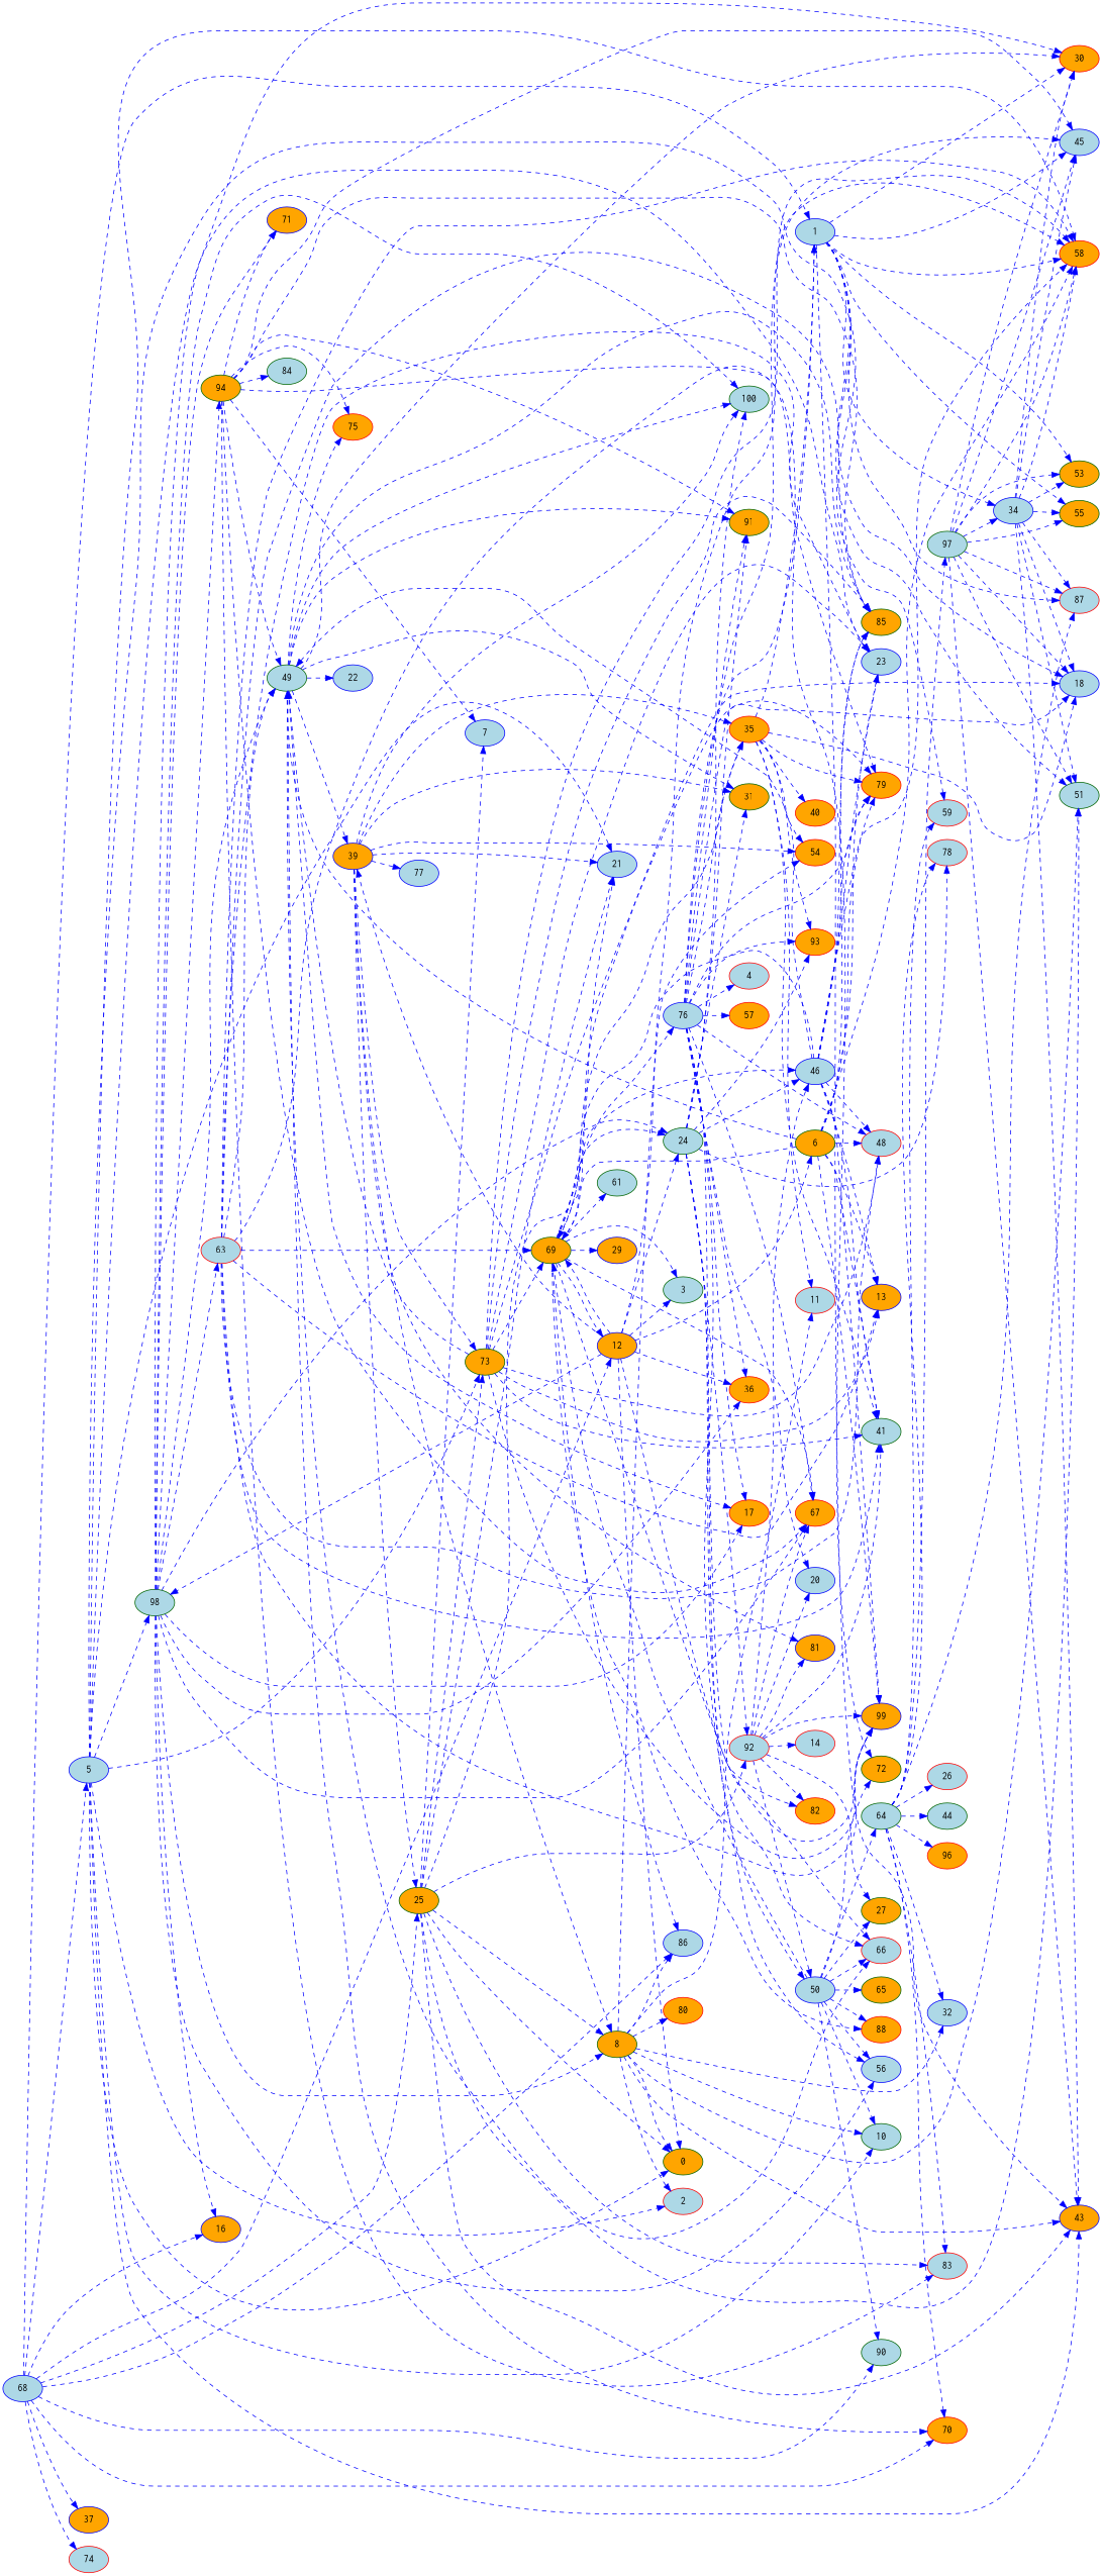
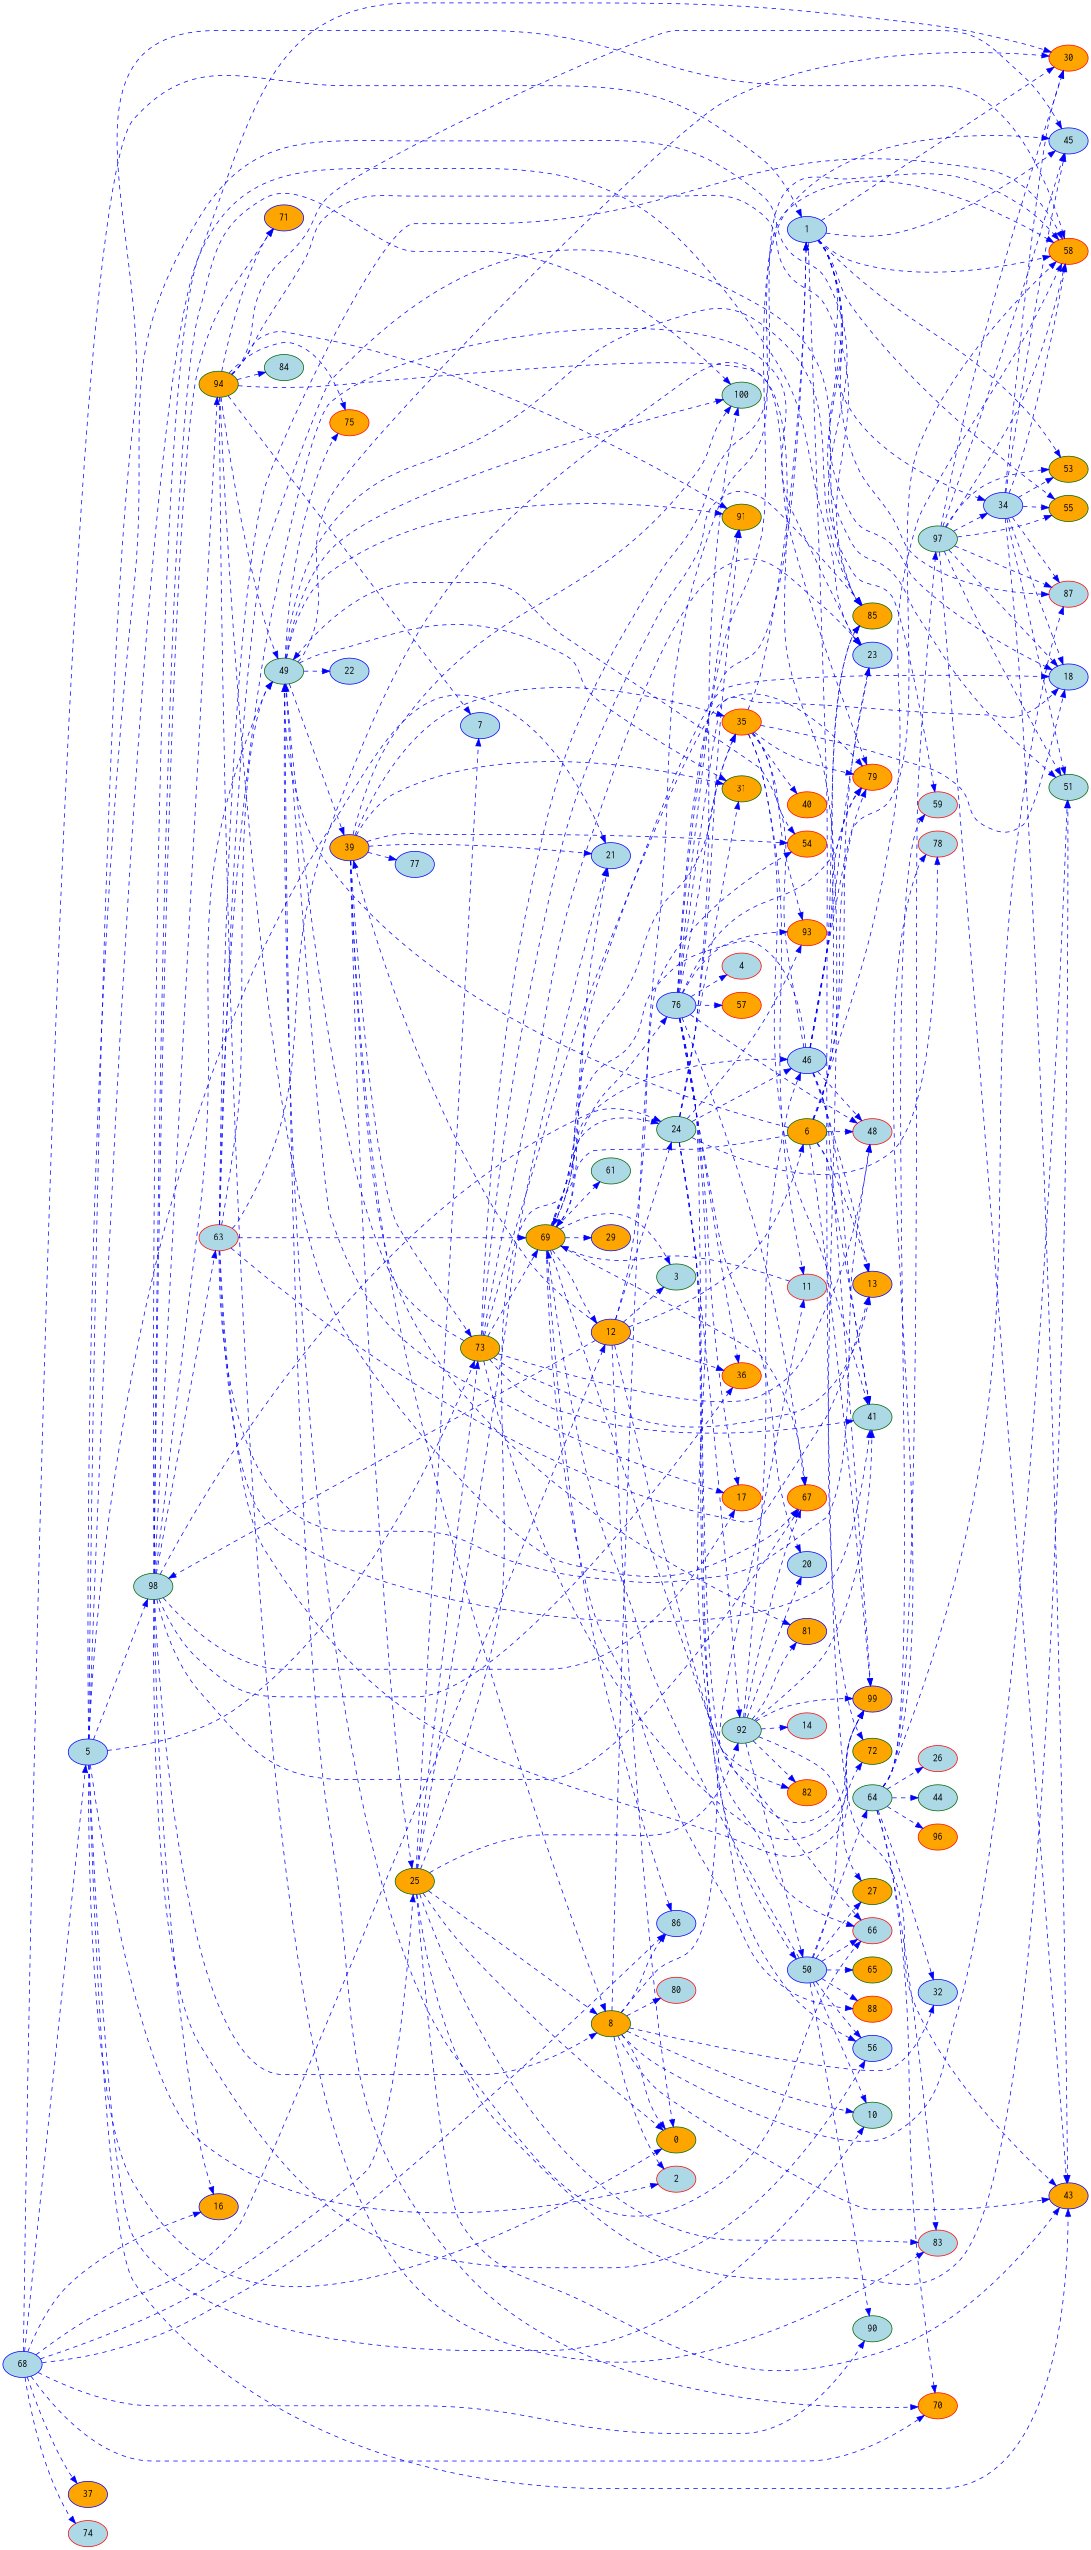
  digraph {
    rankdir=LR
    node [color=red fillcolor=lightblue fontname=Courier style=filled]
    edge [color=Blue style=dashed]
    1 [color=blue]
    18 [color=blue]
    30 [fillcolor=orange]
    34 [color=blue]
    43 [color=blue fillcolor=orange]
    45 [color=blue]
    51 [color=darkgreen]
    53 [color=darkgreen fillcolor=orange]
    55 [color=darkgreen fillcolor=orange]
    58 [fillcolor=orange]
    87
    5 [color=blue]
    0 [color=darkgreen fillcolor=orange]
    2
    10 [color=darkgreen]
    21 [color=blue]
    23 [color=blue]
    59
    73 [color=darkgreen fillcolor=orange]
    98 [color=darkgreen]
    13 [color=blue fillcolor=orange]
    41 [color=darkgreen]
    48
    49 [color=darkgreen]
    69 [color=darkgreen fillcolor=orange]
    79 [fillcolor=orange]
    85 [color=darkgreen fillcolor=orange]
    99 [color=blue fillcolor=orange]
    8 [color=darkgreen fillcolor=orange]
    24 [color=darkgreen]
    36 [fillcolor=orange]
    100 [color=darkgreen]
    17 [fillcolor=orange]
    56 [color=blue]
    63
    16 [color=blue fillcolor=orange]
    67 [fillcolor=orange]
    94 [color=darkgreen fillcolor=orange]
    71 [color=blue fillcolor=orange]
    39 [color=blue fillcolor=orange]
    31 [color=darkgreen fillcolor=orange]
    66
    91 [color=darkgreen fillcolor=orange]
    22 [color=blue]
    70 [fillcolor=orange]
    75 [fillcolor=orange]
    3 [color=darkgreen]
    86 [color=blue]
    12 [color=blue fillcolor=orange]
    29 [color=blue fillcolor=orange]
    35 [fillcolor=orange]
    88 [fillcolor=orange]
    61 [color=darkgreen]
    76 [color=blue]
    82 [fillcolor=orange]
    11
    32 [color=blue]
    54 [fillcolor=orange]
-   80 [fillcolor=orange]
+   80
    46 [color=blue]
    50 [color=blue]
    78
-   92
+   92 [color=darkgreen]
    93 [fillcolor=orange]
    72 [color=darkgreen fillcolor=orange]
    7 [color=blue]
    83
    84 [color=darkgreen]
    6 [color=darkgreen fillcolor=orange]
    25 [color=darkgreen fillcolor=orange]
    77 [color=blue]
    81 [color=blue fillcolor=orange]
    40 [fillcolor=orange]
    20 [color=blue]
    4
    57 [fillcolor=orange]
    27 [color=darkgreen fillcolor=orange]
    64 [color=darkgreen]
    65 [color=darkgreen fillcolor=orange]
    90 [color=darkgreen]
    14
    26
    44 [color=darkgreen]
    96 [fillcolor=orange]
    97 [color=darkgreen]
    68 [color=blue]
    37 [color=blue fillcolor=orange]
    74
    1 -> 18
    1 -> 30
    1 -> 34
    1 -> 43
    1 -> 45
    1 -> 51
    1 -> 53
    1 -> 55
    1 -> 58
    1 -> 87
    34 -> 18
    34 -> 30
    34 -> 43
    34 -> 45
    34 -> 51
    34 -> 53
    34 -> 55
    34 -> 58
    34 -> 87
    5 -> 43
    5 -> 58
    5 -> 0
    5 -> 2
    5 -> 10
    5 -> 21
    5 -> 23
    5 -> 59
    5 -> 73
    5 -> 98
    73 -> 58
    73 -> 23
    73 -> 13
    73 -> 41
    73 -> 48
    73 -> 49
    73 -> 69
    73 -> 79
    73 -> 85
    73 -> 99
    98 -> 30
    98 -> 49
    98 -> 8
    98 -> 24
    98 -> 36
    98 -> 100
    98 -> 17
    98 -> 56
    98 -> 63
    98 -> 16
    98 -> 67
    98 -> 94
    98 -> 71
    49 -> 30
    49 -> 85
    49 -> 100
    49 -> 17
    49 -> 39
    49 -> 31
    49 -> 66
    49 -> 91
    49 -> 22
    49 -> 70
    49 -> 75
    69 -> 18
    69 -> 21
    69 -> 24
    69 -> 67
    69 -> 3
    69 -> 86
    69 -> 12
    69 -> 29
    69 -> 35
    69 -> 88
    69 -> 61
    69 -> 76
    69 -> 82
    8 -> 43
    8 -> 51
    8 -> 0
    8 -> 2
    8 -> 10
    8 -> 86
    8 -> 11
    8 -> 32
    8 -> 54
    8 -> 80
    24 -> 100
    24 -> 31
    24 -> 66
    24 -> 91
    24 -> 46
    24 -> 50
    24 -> 78
    24 -> 92
    24 -> 93
    63 -> 58
    63 -> 23
    63 -> 13
    63 -> 41
    63 -> 48
    63 -> 49
    63 -> 69
    63 -> 79
    63 -> 85
    63 -> 99
    94 -> 45
    94 -> 49
    94 -> 85
    94 -> 67
    94 -> 71
    94 -> 91
    94 -> 75
    94 -> 72
    94 -> 7
    94 -> 83
    94 -> 84
    39 -> 21
    39 -> 73
    39 -> 8
    39 -> 100
    39 -> 31
    39 -> 35
    39 -> 54
    39 -> 25
    39 -> 77
    39 -> 81
    12 -> 58
    12 -> 0
    12 -> 98
-   12 -> 69
+   11 -> 69
    12 -> 99
    12 -> 24
    12 -> 36
    12 -> 39
    12 -> 3
    12 -> 6
    35 -> 1
    35 -> 18
    35 -> 41
    35 -> 79
    35 -> 11
    35 -> 54
    35 -> 93
    35 -> 40
    76 -> 1
    76 -> 18
    76 -> 45
    76 -> 48
    76 -> 79
    76 -> 36
    76 -> 17
    76 -> 56
    76 -> 67
    76 -> 66
    76 -> 91
    76 -> 35
    76 -> 93
    76 -> 20
    76 -> 4
    76 -> 57
    46 -> 58
    46 -> 23
    46 -> 13
    46 -> 41
    46 -> 48
    46 -> 49
    46 -> 69
    46 -> 79
    46 -> 85
    46 -> 99
    50 -> 10
    50 -> 69
    50 -> 56
    50 -> 66
    50 -> 88
    50 -> 72
    50 -> 27
    50 -> 64
    50 -> 65
    50 -> 90
    92 -> 41
    92 -> 99
    92 -> 67
    92 -> 82
    92 -> 46
    92 -> 50
    92 -> 81
    92 -> 20
    92 -> 27
    92 -> 14
    6 -> 58
    6 -> 23
    6 -> 13
    6 -> 41
    6 -> 48
    6 -> 49
    6 -> 69
    6 -> 79
    6 -> 85
    6 -> 99
    25 -> 43
    25 -> 51
    25 -> 0
    25 -> 21
    25 -> 73
    25 -> 8
    25 -> 46
    25 -> 92
    25 -> 7
    25 -> 83
    64 -> 87
    64 -> 59
    64 -> 70
    64 -> 32
    64 -> 78
    64 -> 83
    64 -> 26
    64 -> 44
    64 -> 96
    64 -> 97
    97 -> 18
    97 -> 30
    97 -> 34
    97 -> 43
    97 -> 45
    97 -> 51
    97 -> 53
    97 -> 55
    97 -> 58
    97 -> 87
    68 -> 1
    68 -> 5
    68 -> 16
    68 -> 70
    68 -> 86
    68 -> 12
    68 -> 25
    68 -> 90
    68 -> 37
    68 -> 74
  }
